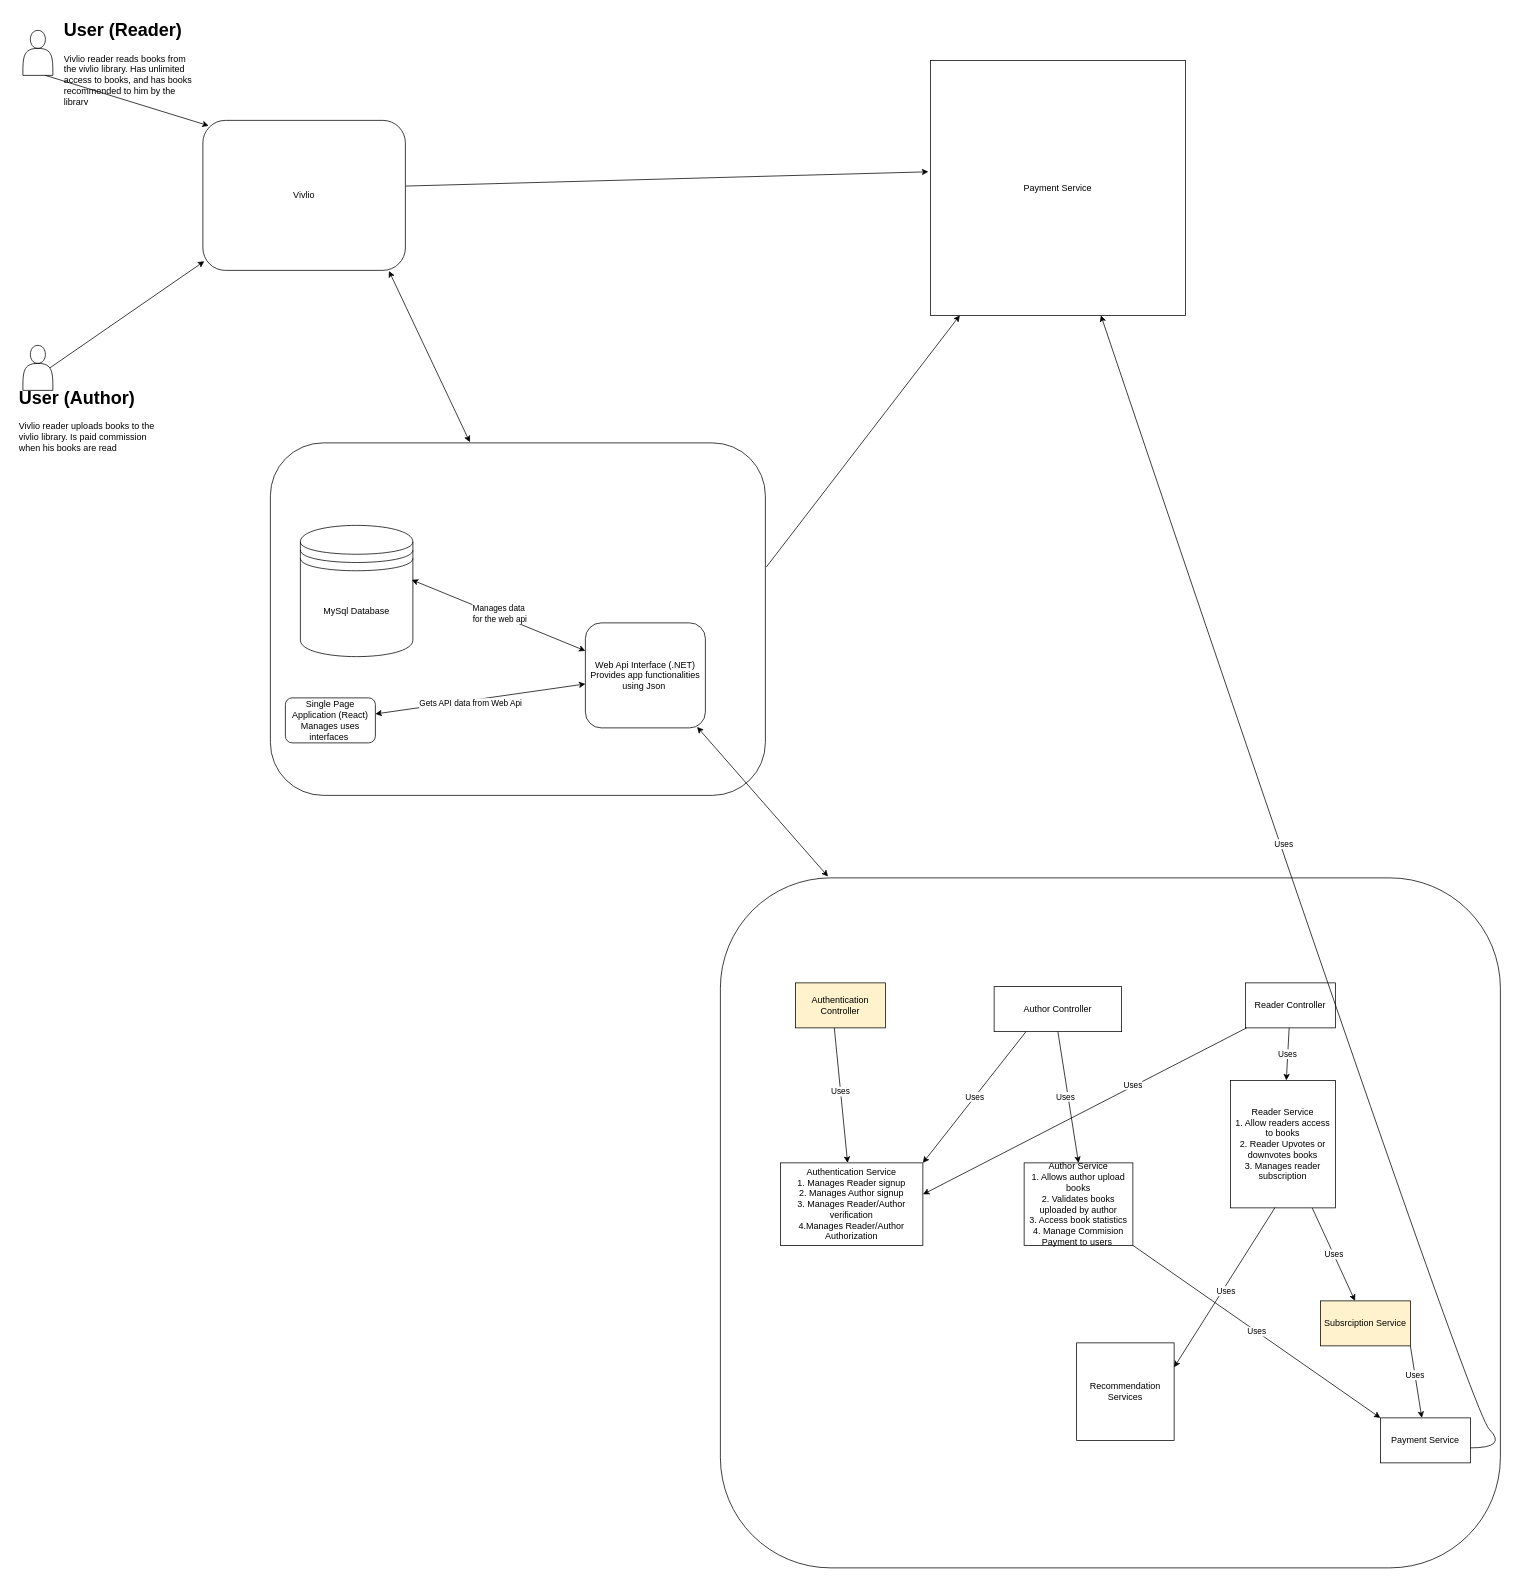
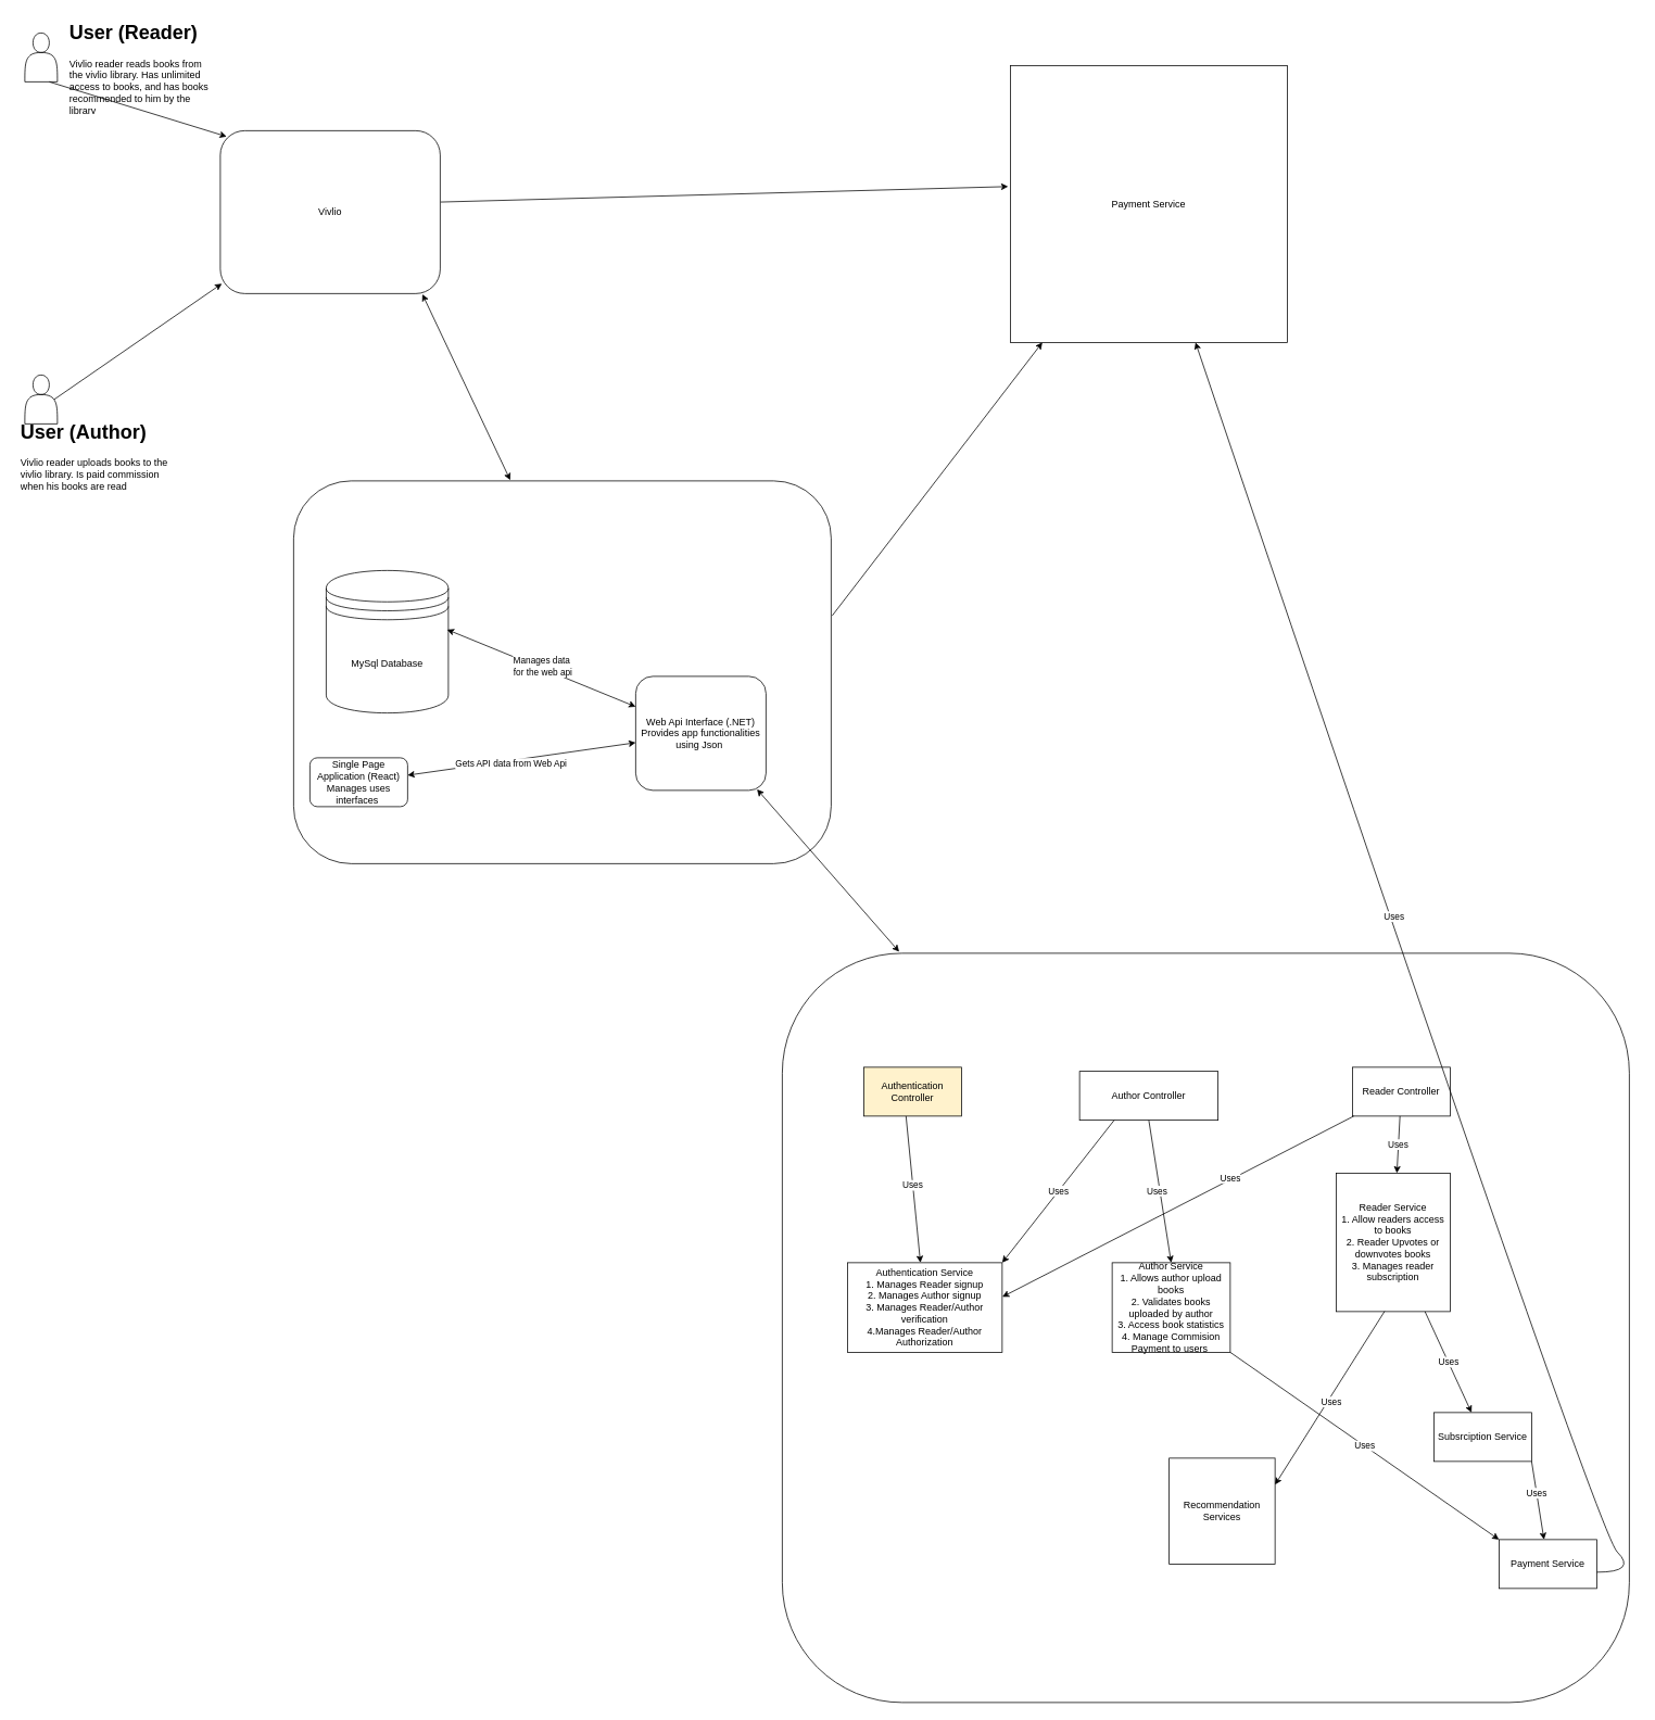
  <mxCell id="0" />
  <mxCell id="1" parent="0" />
  <mxCell id="2" value="" style="shape=actor;whiteSpace=wrap;html=1;" parent="1" vertex="1"><mxGeometry x="30" y="40" width="40" height="60" as="geometry" /></mxCell>
  <mxCell id="3" value="Vivlio" style="rounded=1;whiteSpace=wrap;html=1;" parent="1" vertex="1"><mxGeometry x="270" y="160" width="270" height="200" as="geometry" /></mxCell>
  <mxCell id="4" value="&lt;h1&gt;User (Reader)&lt;/h1&gt;&lt;p&gt;Vivlio reader reads books from the vivlio library. Has unlimited access to books, and has books recommended to him by the library&lt;/p&gt;&lt;p&gt;&lt;br&gt;&lt;/p&gt;&lt;p&gt;&lt;br&gt;&lt;/p&gt;" style="text;html=1;strokeColor=none;fillColor=none;spacing=5;spacingTop=-20;whiteSpace=wrap;overflow=hidden;rounded=0;" parent="1" vertex="1"><mxGeometry x="80" y="20" width="190" height="120" as="geometry" /></mxCell>
  <mxCell id="5" value="" style="endArrow=classic;html=1;entryX=0.029;entryY=0.036;entryDx=0;entryDy=0;entryPerimeter=0;" parent="1" target="3" edge="1"><mxGeometry width="50" height="50" relative="1" as="geometry"><mxPoint x="60" y="100" as="sourcePoint" /><mxPoint x="110" y="50" as="targetPoint" /></mxGeometry></mxCell>
  <mxCell id="6" value="" style="rounded=1;whiteSpace=wrap;html=1;fontStyle=1" parent="1" vertex="1"><mxGeometry x="360" y="590" width="660" height="470" as="geometry" /></mxCell>
  <mxCell id="7" value="" style="endArrow=classic;startArrow=classic;html=1;exitX=0.919;exitY=1.004;exitDx=0;exitDy=0;exitPerimeter=0;entryX=0.403;entryY=-0.002;entryDx=0;entryDy=0;entryPerimeter=0;" parent="1" source="3" edge="1" target="6"><mxGeometry width="50" height="50" relative="1" as="geometry"><mxPoint x="530" y="480" as="sourcePoint" /><mxPoint x="620" y="580" as="targetPoint" /></mxGeometry></mxCell>
  <mxCell id="8" value="Web Api Interface (.NET)&lt;br&gt;Provides app functionalities using Json&amp;nbsp;" style="rounded=1;whiteSpace=wrap;html=1;" parent="1" vertex="1"><mxGeometry x="780" y="830" width="160" height="140" as="geometry" /></mxCell>
  <mxCell id="9" value="MySql Database" style="shape=datastore;whiteSpace=wrap;html=1;" parent="1" vertex="1"><mxGeometry x="400" y="700" width="150" height="175" as="geometry" /></mxCell>
  <mxCell id="10" value="" style="endArrow=classic;startArrow=classic;html=1;exitX=0.99;exitY=0.415;exitDx=0;exitDy=0;exitPerimeter=0;" parent="1" source="9" target="8" edge="1"><mxGeometry width="50" height="50" relative="1" as="geometry"><mxPoint x="620" y="700" as="sourcePoint" /><mxPoint x="670" y="650" as="targetPoint" /></mxGeometry></mxCell>
  <mxCell id="11" value="Manages data&amp;nbsp;&lt;br&gt;for the web api&lt;br&gt;" style="edgeLabel;html=1;align=center;verticalAlign=middle;resizable=0;points=[];" parent="10" vertex="1" connectable="0"><mxGeometry x="0.006" y="2" relative="1" as="geometry"><mxPoint y="-1" as="offset" /></mxGeometry></mxCell>
  <mxCell id="12" value="Single Page Application (React) Manages uses interfaces&amp;nbsp;" style="rounded=1;whiteSpace=wrap;html=1;" parent="1" vertex="1"><mxGeometry x="380" y="930" width="120" height="60" as="geometry" /></mxCell>
  <mxCell id="13" value="" style="endArrow=classic;startArrow=classic;html=1;" parent="1" source="12" target="8" edge="1"><mxGeometry width="50" height="50" relative="1" as="geometry"><mxPoint x="620" y="840" as="sourcePoint" /><mxPoint x="670" y="790" as="targetPoint" /></mxGeometry></mxCell>
  <mxCell id="14" value="Gets API data from Web Api" style="edgeLabel;html=1;align=center;verticalAlign=middle;resizable=0;points=[];" parent="13" vertex="1" connectable="0"><mxGeometry x="-0.103" y="-3" relative="1" as="geometry"><mxPoint as="offset" /></mxGeometry></mxCell>
  <mxCell id="15" value="" style="endArrow=classic;startArrow=classic;html=1;entryX=0.931;entryY=0.991;entryDx=0;entryDy=0;entryPerimeter=0;exitX=0.138;exitY=-0.002;exitDx=0;exitDy=0;exitPerimeter=0;" edge="1" parent="1" source="16" target="8"><mxGeometry width="50" height="50" relative="1" as="geometry"><mxPoint x="860" y="910" as="sourcePoint" /><mxPoint x="910" y="860" as="targetPoint" /></mxGeometry></mxCell>
  <mxCell id="16" value="" style="rounded=1;whiteSpace=wrap;html=1;arcSize=16;" vertex="1" parent="1"><mxGeometry x="960" y="1170" width="1040" height="920" as="geometry" /></mxCell>
  <mxCell id="17" value="Authentication Service&lt;br&gt;1. Manages Reader signup&lt;br&gt;2. Manages Author signup&lt;br&gt;3. Manages Reader/Author verification&lt;br&gt;4.Manages Reader/Author Authorization" style="rounded=0;whiteSpace=wrap;html=1;" vertex="1" parent="1"><mxGeometry x="1040" y="1550" width="190" height="110" as="geometry" /></mxCell>
  <mxCell id="18" value="" style="endArrow=classic;html=1;exitX=0.449;exitY=0.995;exitDx=0;exitDy=0;exitPerimeter=0;" edge="1" parent="1" target="17"><mxGeometry width="50" height="50" relative="1" as="geometry"><mxPoint x="1111.84" y="1369.2" as="sourcePoint" /><mxPoint x="1230" y="1500" as="targetPoint" /></mxGeometry></mxCell>
  <mxCell id="19" value="Uses" style="edgeLabel;html=1;align=center;verticalAlign=middle;resizable=0;points=[];" vertex="1" connectable="0" parent="18"><mxGeometry x="-0.05" y="-2" relative="1" as="geometry"><mxPoint x="1" as="offset" /></mxGeometry></mxCell>
  <mxCell id="20" value="Author Controller" style="rounded=0;whiteSpace=wrap;html=1;" vertex="1" parent="1"><mxGeometry x="1325" y="1315" width="170" height="60" as="geometry" /></mxCell>
  <mxCell id="21" value="Authentication Controller" style="rounded=0;whiteSpace=wrap;html=1;fillColor=#fff2cc;" vertex="1" parent="1"><mxGeometry x="1060" y="1310" width="120" height="60" as="geometry" /></mxCell>
  <mxCell id="22" value="Uses" style="endArrow=classic;html=1;exitX=0.25;exitY=1;exitDx=0;exitDy=0;" edge="1" parent="1" source="20"><mxGeometry width="50" height="50" relative="1" as="geometry"><mxPoint x="1180" y="1600" as="sourcePoint" /><mxPoint x="1230" y="1550" as="targetPoint" /></mxGeometry></mxCell>
  <mxCell id="23" value="Author Service&lt;br&gt;1. Allows author upload books&lt;br&gt;2. Validates books uploaded by author&lt;br&gt;3. Access book statistics&lt;br&gt;4. Manage Commision Payment to users&amp;nbsp;" style="rounded=0;whiteSpace=wrap;html=1;" vertex="1" parent="1"><mxGeometry x="1365" y="1550" width="145" height="110" as="geometry" /></mxCell>
  <mxCell id="24" value="" style="endArrow=classic;html=1;entryX=0.5;entryY=0;entryDx=0;entryDy=0;exitX=0.5;exitY=1;exitDx=0;exitDy=0;" edge="1" parent="1" source="20" target="23"><mxGeometry width="50" height="50" relative="1" as="geometry"><mxPoint x="1420" y="1510" as="sourcePoint" /><mxPoint x="1470" y="1460" as="targetPoint" /></mxGeometry></mxCell>
  <mxCell id="25" value="Uses" style="edgeLabel;html=1;align=center;verticalAlign=middle;resizable=0;points=[];" vertex="1" connectable="0" parent="24"><mxGeometry x="-0.015" y="-4" relative="1" as="geometry"><mxPoint as="offset" /></mxGeometry></mxCell>
  <mxCell id="26" value="Reader Controller" style="rounded=0;whiteSpace=wrap;html=1;" vertex="1" parent="1"><mxGeometry x="1660" y="1310" width="120" height="60" as="geometry" /></mxCell>
  <mxCell id="27" value="Reader Service&lt;br&gt;1. Allow readers access to books&lt;br&gt;2. Reader Upvotes or downvotes books&lt;br&gt;3. Manages reader subscription&lt;br&gt;" style="rounded=0;whiteSpace=wrap;html=1;" vertex="1" parent="1"><mxGeometry x="1640" y="1440" width="140" height="170" as="geometry" /></mxCell>
  <mxCell id="28" value="Recommendation Services&lt;br&gt;" style="rounded=0;whiteSpace=wrap;html=1;" vertex="1" parent="1"><mxGeometry x="1435" y="1790" width="130" height="130" as="geometry" /></mxCell>
  <mxCell id="29" value="" style="endArrow=classic;html=1;entryX=1.001;entryY=0.381;entryDx=0;entryDy=0;entryPerimeter=0;" edge="1" parent="1" source="26" target="17"><mxGeometry width="50" height="50" relative="1" as="geometry"><mxPoint x="1590" y="1530" as="sourcePoint" /><mxPoint x="1640" y="1480" as="targetPoint" /></mxGeometry></mxCell>
  <mxCell id="30" value="Uses" style="edgeLabel;html=1;align=center;verticalAlign=middle;resizable=0;points=[];" vertex="1" connectable="0" parent="29"><mxGeometry x="-0.298" y="-3" relative="1" as="geometry"><mxPoint as="offset" /></mxGeometry></mxCell>
  <mxCell id="31" value="Uses" style="endArrow=classic;html=1;" edge="1" parent="1" source="26" target="27"><mxGeometry x="-0.003" width="50" height="50" relative="1" as="geometry"><mxPoint x="1590" y="1530" as="sourcePoint" /><mxPoint x="1640" y="1480" as="targetPoint" /><mxPoint as="offset" /></mxGeometry></mxCell>
  <mxCell id="32" value="" style="endArrow=classic;html=1;entryX=1;entryY=0.25;entryDx=0;entryDy=0;exitX=0.425;exitY=0.998;exitDx=0;exitDy=0;exitPerimeter=0;" edge="1" parent="1" source="27" target="28"><mxGeometry width="50" height="50" relative="1" as="geometry"><mxPoint x="1614" y="1780" as="sourcePoint" /><mxPoint x="1664" y="1730" as="targetPoint" /></mxGeometry></mxCell>
  <mxCell id="33" value="Uses" style="edgeLabel;html=1;align=center;verticalAlign=middle;resizable=0;points=[];" vertex="1" connectable="0" parent="32"><mxGeometry x="0.023" y="4" relative="1" as="geometry"><mxPoint as="offset" /></mxGeometry></mxCell>
- <mxCell id="34" value="Subsrciption Service" style="rounded=0;whiteSpace=wrap;html=1;fillColor=#fff2cc;" vertex="1" parent="1"><mxGeometry x="1760" y="1734" width="120" height="60" as="geometry" /></mxCell>
+ <mxCell id="34" value="Subsrciption Service" style="rounded=0;whiteSpace=wrap;html=1;" vertex="1" parent="1"><mxGeometry x="1760" y="1734" width="120" height="60" as="geometry" /></mxCell>
  <mxCell id="35" value="Uses" style="endArrow=classic;html=1;" edge="1" parent="1" source="27" target="34"><mxGeometry width="50" height="50" relative="1" as="geometry"><mxPoint x="1750" y="1680" as="sourcePoint" /><mxPoint x="1800" y="1630" as="targetPoint" /></mxGeometry></mxCell>
  <mxCell id="36" value="Payment Service&lt;br&gt;" style="whiteSpace=wrap;html=1;aspect=fixed;" vertex="1" parent="1"><mxGeometry x="1240" y="80" width="340" height="340" as="geometry" /></mxCell>
  <mxCell id="37" value="" style="endArrow=classic;html=1;exitX=1.002;exitY=0.438;exitDx=0;exitDy=0;exitPerimeter=0;entryX=-0.008;entryY=0.437;entryDx=0;entryDy=0;entryPerimeter=0;" edge="1" parent="1" source="3" target="36"><mxGeometry width="50" height="50" relative="1" as="geometry"><mxPoint x="920" y="280" as="sourcePoint" /><mxPoint x="970" y="230" as="targetPoint" /></mxGeometry></mxCell>
  <mxCell id="38" value="" style="endArrow=classic;html=1;exitX=1.002;exitY=0.352;exitDx=0;exitDy=0;exitPerimeter=0;" edge="1" parent="1" source="6" target="36"><mxGeometry width="50" height="50" relative="1" as="geometry"><mxPoint x="550.54" y="347.6" as="sourcePoint" /><mxPoint x="1247.28" y="238.58" as="targetPoint" /></mxGeometry></mxCell>
  <mxCell id="39" value="" style="shape=actor;whiteSpace=wrap;html=1;" vertex="1" parent="1"><mxGeometry x="30" y="460" width="40" height="60" as="geometry" /></mxCell>
  <mxCell id="40" value="&lt;h1&gt;User (Author)&lt;/h1&gt;&lt;p&gt;Vivlio reader uploads books to the vivlio library. Is paid commission when his books are read&lt;/p&gt;&lt;p&gt;&lt;br&gt;&lt;/p&gt;&lt;p&gt;&lt;br&gt;&lt;/p&gt;" style="text;html=1;strokeColor=none;fillColor=none;spacing=5;spacingTop=-20;whiteSpace=wrap;overflow=hidden;rounded=0;" vertex="1" parent="1"><mxGeometry x="20" y="510" width="190" height="120" as="geometry" /></mxCell>
  <mxCell id="41" value="" style="endArrow=classic;html=1;exitX=0.9;exitY=0.5;exitDx=0;exitDy=0;exitPerimeter=0;entryX=0.007;entryY=0.939;entryDx=0;entryDy=0;entryPerimeter=0;" edge="1" parent="1" source="39" target="3"><mxGeometry width="50" height="50" relative="1" as="geometry"><mxPoint x="590" y="490" as="sourcePoint" /><mxPoint x="260" y="400" as="targetPoint" /></mxGeometry></mxCell>
  <mxCell id="42" value="Payment Service&lt;br&gt;" style="rounded=0;whiteSpace=wrap;html=1;" vertex="1" parent="1"><mxGeometry x="1840" y="1890" width="120" height="60" as="geometry" /></mxCell>
  <mxCell id="43" value="" style="curved=1;endArrow=classic;html=1;" edge="1" parent="1" target="36"><mxGeometry width="50" height="50" relative="1" as="geometry"><mxPoint x="1960" y="1930" as="sourcePoint" /><mxPoint x="2010" y="1880" as="targetPoint" /><Array as="points"><mxPoint x="2010" y="1930" /><mxPoint x="1960" y="1880" /></Array></mxGeometry></mxCell>
  <mxCell id="44" value="Uses" style="edgeLabel;html=1;align=center;verticalAlign=middle;resizable=0;points=[];" vertex="1" connectable="0" parent="43"><mxGeometry x="0.103" y="-5" relative="1" as="geometry"><mxPoint as="offset" /></mxGeometry></mxCell>
  <mxCell id="45" value="Uses" style="endArrow=classic;html=1;exitX=1;exitY=1;exitDx=0;exitDy=0;entryX=0;entryY=0;entryDx=0;entryDy=0;" edge="1" parent="1" source="23" target="42"><mxGeometry width="50" height="50" relative="1" as="geometry"><mxPoint x="1620" y="1720" as="sourcePoint" /><mxPoint x="1670" y="1670" as="targetPoint" /></mxGeometry></mxCell>
  <mxCell id="46" value="" style="endArrow=classic;html=1;" edge="1" parent="1" target="42"><mxGeometry width="50" height="50" relative="1" as="geometry"><mxPoint x="1880" y="1794" as="sourcePoint" /><mxPoint x="1930" y="1744" as="targetPoint" /></mxGeometry></mxCell>
  <mxCell id="47" value="Uses" style="edgeLabel;html=1;align=center;verticalAlign=middle;resizable=0;points=[];" vertex="1" connectable="0" parent="46"><mxGeometry x="-0.204" y="-1" relative="1" as="geometry"><mxPoint as="offset" /></mxGeometry></mxCell>
